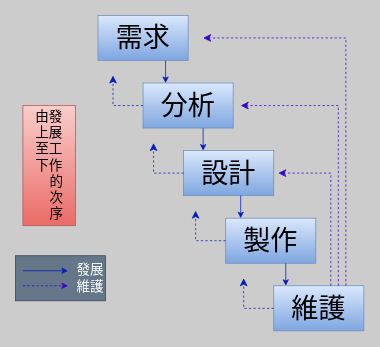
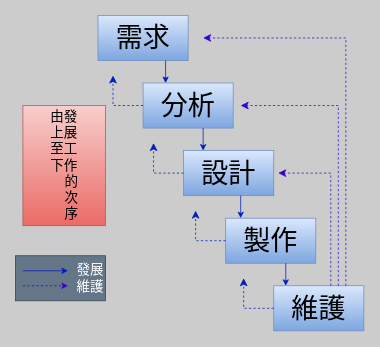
  <mxCell id="0" />
  <mxCell id="1" parent="0" />
  <mxCell id="2" value="&lt;font style=&quot;font-size: 36px;&quot;&gt;需求&lt;/font&gt;" style="rounded=0;whiteSpace=wrap;html=1;fillColor=#dae8fc;strokeColor=#6c8ebf;gradientColor=#7ea6e0;" vertex="1" parent="1"><mxGeometry x="130" y="20" width="120" height="60" as="geometry" /></mxCell>
  <mxCell id="3" value="&lt;font style=&quot;font-size: 36px;&quot;&gt;分析&lt;/font&gt;" style="rounded=0;whiteSpace=wrap;html=1;fillColor=#dae8fc;strokeColor=#6c8ebf;gradientColor=#7ea6e0;" vertex="1" parent="1"><mxGeometry x="190" y="110" width="120" height="60" as="geometry" /></mxCell>
  <mxCell id="4" value="&lt;font style=&quot;font-size: 36px;&quot;&gt;設計&lt;/font&gt;" style="rounded=0;whiteSpace=wrap;html=1;fillColor=#dae8fc;strokeColor=#6c8ebf;gradientColor=#7ea6e0;" vertex="1" parent="1"><mxGeometry x="244" y="200" width="120" height="60" as="geometry" /></mxCell>
  <mxCell id="5" value="&lt;font style=&quot;font-size: 36px;&quot;&gt;製作&lt;/font&gt;" style="rounded=0;whiteSpace=wrap;html=1;fillColor=#dae8fc;strokeColor=#6c8ebf;gradientColor=#7ea6e0;" vertex="1" parent="1"><mxGeometry x="300" y="290" width="120" height="60" as="geometry" /></mxCell>
  <mxCell id="6" value="&lt;font style=&quot;font-size: 36px;&quot;&gt;維護&lt;/font&gt;" style="rounded=0;whiteSpace=wrap;html=1;fillColor=#dae8fc;strokeColor=#6c8ebf;gradientColor=#7ea6e0;" vertex="1" parent="1"><mxGeometry x="364" y="380" width="120" height="60" as="geometry" /></mxCell>
  <mxCell id="7" value="&lt;div style=&quot;&quot;&gt;&lt;span style=&quot;background-color: initial;&quot;&gt;&lt;font style=&quot;font-size: 18px;&quot;&gt;發展&lt;/font&gt;&lt;/span&gt;&lt;/div&gt;&lt;div style=&quot;&quot;&gt;&lt;span style=&quot;background-color: initial;&quot;&gt;&lt;font style=&quot;font-size: 18px;&quot;&gt;維護&lt;/font&gt;&lt;/span&gt;&lt;/div&gt;" style="rounded=0;whiteSpace=wrap;html=1;fillColor=#647687;fontColor=#ffffff;strokeColor=#314354;align=right;" vertex="1" parent="1"><mxGeometry x="20" y="340" width="120" height="60" as="geometry" /></mxCell>
  <mxCell id="8" value="" style="endArrow=classic;html=1;fontSize=18;fillColor=#0050ef;strokeColor=#001DBC;" edge="1" parent="1"><mxGeometry width="50" height="50" relative="1" as="geometry"><mxPoint x="30" y="360" as="sourcePoint" /><mxPoint x="90" y="360" as="targetPoint" /></mxGeometry></mxCell>
  <mxCell id="9" value="" style="edgeStyle=segmentEdgeStyle;endArrow=classic;html=1;curved=0;rounded=0;endSize=8;startSize=8;fontSize=18;dashed=1;fillColor=#0050ef;strokeColor=#001DBC;" edge="1" parent="1"><mxGeometry width="50" height="50" relative="1" as="geometry"><mxPoint x="190" y="140" as="sourcePoint" /><mxPoint x="150" y="100" as="targetPoint" /></mxGeometry></mxCell>
  <mxCell id="10" value="" style="endArrow=classic;html=1;fontSize=18;fillColor=#6a00ff;strokeColor=#3700CC;dashed=1;" edge="1" parent="1"><mxGeometry width="50" height="50" relative="1" as="geometry"><mxPoint x="30" y="380" as="sourcePoint" /><mxPoint x="90" y="380" as="targetPoint" /></mxGeometry></mxCell>
  <mxCell id="11" value="" style="edgeStyle=segmentEdgeStyle;endArrow=classic;html=1;curved=0;rounded=0;endSize=8;startSize=8;fontSize=18;dashed=1;fillColor=#0050ef;strokeColor=#001DBC;" edge="1" parent="1"><mxGeometry width="50" height="50" relative="1" as="geometry"><mxPoint x="364" y="410" as="sourcePoint" /><mxPoint x="324" y="370" as="targetPoint" /></mxGeometry></mxCell>
  <mxCell id="12" value="" style="edgeStyle=segmentEdgeStyle;endArrow=classic;html=1;curved=0;rounded=0;endSize=8;startSize=8;fontSize=18;dashed=1;fillColor=#0050ef;strokeColor=#001DBC;" edge="1" parent="1"><mxGeometry width="50" height="50" relative="1" as="geometry"><mxPoint x="300" y="320" as="sourcePoint" /><mxPoint x="260" y="280" as="targetPoint" /></mxGeometry></mxCell>
  <mxCell id="13" value="" style="edgeStyle=segmentEdgeStyle;endArrow=classic;html=1;curved=0;rounded=0;endSize=8;startSize=8;fontSize=18;dashed=1;fillColor=#0050ef;strokeColor=#001DBC;" edge="1" parent="1"><mxGeometry width="50" height="50" relative="1" as="geometry"><mxPoint x="244" y="230" as="sourcePoint" /><mxPoint x="204" y="190" as="targetPoint" /></mxGeometry></mxCell>
  <mxCell id="14" value="" style="endArrow=classic;html=1;fontSize=18;fillColor=#0050ef;strokeColor=#001DBC;" edge="1" parent="1"><mxGeometry width="50" height="50" relative="1" as="geometry"><mxPoint x="220" y="80" as="sourcePoint" /><mxPoint x="220" y="110" as="targetPoint" /></mxGeometry></mxCell>
  <mxCell id="15" value="" style="endArrow=classic;html=1;fontSize=18;fillColor=#0050ef;strokeColor=#001DBC;" edge="1" parent="1"><mxGeometry width="50" height="50" relative="1" as="geometry"><mxPoint x="320" y="260" as="sourcePoint" /><mxPoint x="320" y="290" as="targetPoint" /></mxGeometry></mxCell>
  <mxCell id="16" value="" style="endArrow=classic;html=1;fontSize=18;fillColor=#0050ef;strokeColor=#001DBC;" edge="1" parent="1"><mxGeometry width="50" height="50" relative="1" as="geometry"><mxPoint x="380" y="350" as="sourcePoint" /><mxPoint x="380" y="380" as="targetPoint" /></mxGeometry></mxCell>
  <mxCell id="17" value="" style="endArrow=classic;html=1;fontSize=18;fillColor=#0050ef;strokeColor=#001DBC;" edge="1" parent="1"><mxGeometry width="50" height="50" relative="1" as="geometry"><mxPoint x="270" y="170" as="sourcePoint" /><mxPoint x="270" y="200" as="targetPoint" /></mxGeometry></mxCell>
  <mxCell id="18" value="" style="edgeStyle=segmentEdgeStyle;endArrow=classic;html=1;curved=0;rounded=0;endSize=8;startSize=8;fontSize=18;fillColor=#6a00ff;strokeColor=#3700CC;dashed=1;" edge="1" parent="1"><mxGeometry width="50" height="50" relative="1" as="geometry"><mxPoint x="460" y="380" as="sourcePoint" /><mxPoint x="270" y="50" as="targetPoint" /><Array as="points"><mxPoint x="460" y="379" /><mxPoint x="460" y="50" /></Array></mxGeometry></mxCell>
  <mxCell id="19" value="" style="edgeStyle=segmentEdgeStyle;endArrow=classic;html=1;curved=0;rounded=0;endSize=8;startSize=8;fontSize=18;fillColor=#6a00ff;strokeColor=#3700CC;dashed=1;" edge="1" parent="1"><mxGeometry width="50" height="50" relative="1" as="geometry"><mxPoint x="450" y="380" as="sourcePoint" /><mxPoint x="320" y="140" as="targetPoint" /><Array as="points"><mxPoint x="450" y="380" /><mxPoint x="450" y="140" /></Array></mxGeometry></mxCell>
  <mxCell id="20" value="" style="edgeStyle=segmentEdgeStyle;endArrow=classic;html=1;curved=0;rounded=0;endSize=8;startSize=8;fontSize=18;fillColor=#6a00ff;strokeColor=#3700CC;dashed=1;" edge="1" parent="1" source="6"><mxGeometry width="50" height="50" relative="1" as="geometry"><mxPoint x="440" y="370" as="sourcePoint" /><mxPoint x="370" y="230" as="targetPoint" /><Array as="points"><mxPoint x="440" y="230" /></Array></mxGeometry></mxCell>
- <mxCell id="21" value="由發&lt;br&gt;上展&lt;br&gt;至工&lt;br&gt;下作&lt;br&gt;&amp;nbsp; &amp;nbsp; 的&lt;br&gt;&amp;nbsp; &amp;nbsp; 次&lt;br&gt;&amp;nbsp; &amp;nbsp; 序" style="rounded=0;whiteSpace=wrap;html=1;fontSize=18;strokeColor=#b85450;fillColor=#f8cecc;gradientColor=#ea6b66;" vertex="1" parent="1"><mxGeometry x="30" y="140" width="70" height="160" as="geometry" /></mxCell>
+ <mxCell id="21" value="由發&lt;br&gt;上展&lt;br&gt;至工&lt;br&gt;下作&lt;br&gt;&amp;nbsp; &amp;nbsp; 的&lt;br&gt;&amp;nbsp; &amp;nbsp; 次&lt;br&gt;&amp;nbsp; &amp;nbsp; 序" style="rounded=0;whiteSpace=wrap;html=1;fontSize=18;strokeColor=#b85450;fillColor=#f8cecc;gradientColor=#ea6b66;" vertex="1" parent="1"><mxGeometry x="30" y="140" width="110" height="160" as="geometry" /></mxCell>
